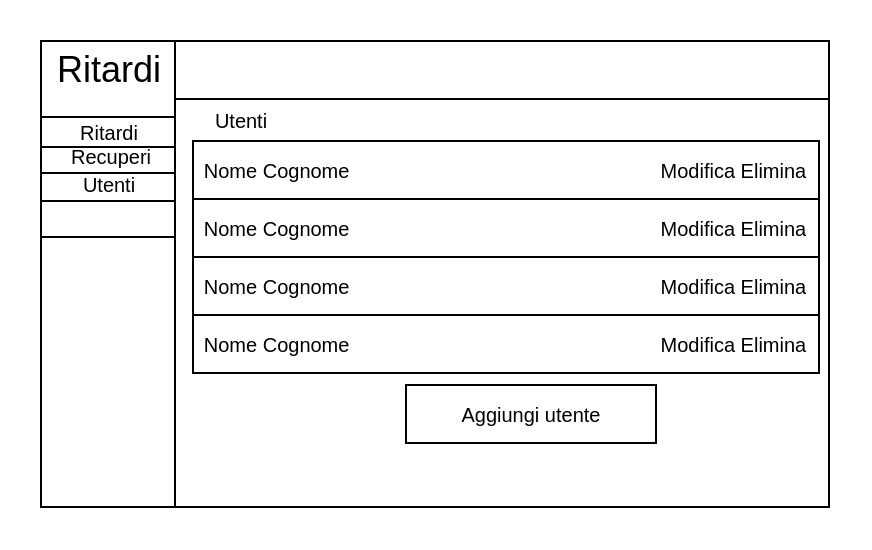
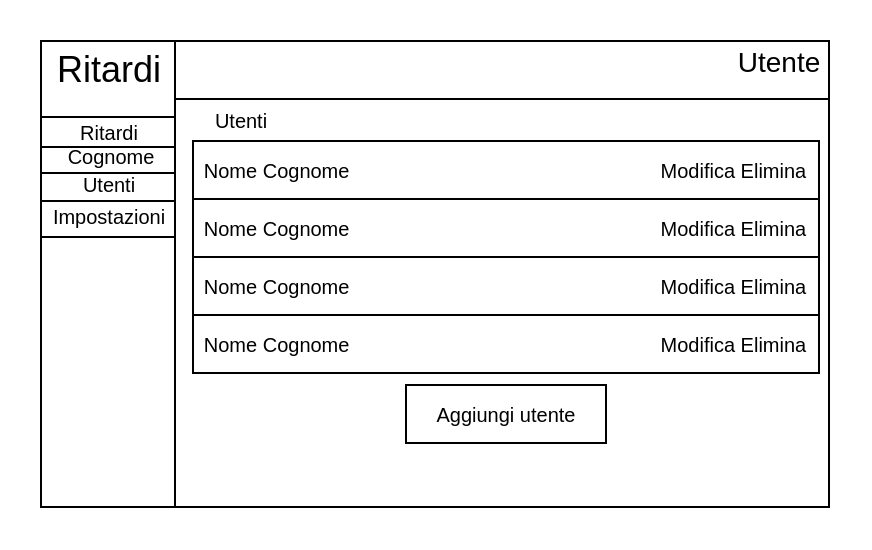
  <mxCell id="0" />
  <mxCell id="1" parent="0" />
  <mxCell id="2" value="" style="rounded=0;whiteSpace=wrap;html=1;fontSize=10;" vertex="1" parent="1"><mxGeometry x="21" y="58" width="66" height="16" as="geometry" /></mxCell>
  <mxCell id="3" value="" style="rounded=0;whiteSpace=wrap;html=1;" vertex="1" parent="1"><mxGeometry x="20" y="20" width="394" height="233" as="geometry" /></mxCell>
  <mxCell id="4" value="" style="rounded=0;whiteSpace=wrap;html=1;fontSize=18;" vertex="1" parent="1"><mxGeometry x="20" y="20" width="67" height="233" as="geometry" /></mxCell>
  <mxCell id="5" value="Ritardi" style="text;html=1;align=center;verticalAlign=middle;resizable=0;points=[];autosize=1;fontSize=18;" vertex="1" parent="1"><mxGeometry x="22.5" y="22" width="62" height="26" as="geometry" /></mxCell>
  <mxCell id="6" value="" style="rounded=0;whiteSpace=wrap;html=1;fontSize=18;" vertex="1" parent="1"><mxGeometry x="87" y="20" width="327" height="29" as="geometry" /></mxCell>
+ <mxCell id="7" value="Utente" style="text;html=1;align=center;verticalAlign=middle;resizable=0;points=[];autosize=1;fontSize=14;" vertex="1" parent="1"><mxGeometry x="363" y="20" width="51" height="21" as="geometry" /></mxCell>
  <mxCell id="8" value="" style="rounded=0;whiteSpace=wrap;html=1;fontSize=10;" vertex="1" parent="1"><mxGeometry x="20" y="58" width="67" height="15" as="geometry" /></mxCell>
  <mxCell id="9" value="Ritardi" style="text;html=1;align=center;verticalAlign=middle;resizable=0;points=[];autosize=1;fontSize=10;" vertex="1" parent="1"><mxGeometry x="34.5" y="58" width="39" height="16" as="geometry" /></mxCell>
  <mxCell id="10" value="" style="rounded=0;whiteSpace=wrap;html=1;fontSize=10;" vertex="1" parent="1"><mxGeometry x="20" y="73" width="67" height="13" as="geometry" /></mxCell>
- <mxCell id="11" value="Recuperi" style="text;html=1;align=center;verticalAlign=middle;resizable=0;points=[];autosize=1;fontSize=10;" vertex="1" parent="1"><mxGeometry x="29.5" y="70" width="50" height="16" as="geometry" /></mxCell>
+ <mxCell id="11" value="Cognome" style="text;html=1;align=center;verticalAlign=middle;resizable=0;points=[];autosize=1;fontSize=10;" vertex="1" parent="1"><mxGeometry x="29.5" y="70" width="50" height="16" as="geometry" /></mxCell>
  <mxCell id="12" value="" style="rounded=0;whiteSpace=wrap;html=1;fontSize=10;" vertex="1" parent="1"><mxGeometry x="20" y="86" width="67" height="14" as="geometry" /></mxCell>
  <mxCell id="13" value="Utenti" style="text;html=1;align=center;verticalAlign=middle;resizable=0;points=[];autosize=1;fontSize=10;" vertex="1" parent="1"><mxGeometry x="36" y="84" width="36" height="16" as="geometry" /></mxCell>
  <mxCell id="14" value="" style="rounded=0;whiteSpace=wrap;html=1;fontSize=10;" vertex="1" parent="1"><mxGeometry x="20" y="100" width="67" height="18" as="geometry" /></mxCell>
+ <mxCell id="15" value="Impostazioni" style="text;html=1;align=center;verticalAlign=middle;resizable=0;points=[];autosize=1;fontSize=10;" vertex="1" parent="1"><mxGeometry x="21" y="100" width="66" height="16" as="geometry" /></mxCell>
  <mxCell id="16" value="" style="rounded=0;whiteSpace=wrap;html=1;fontSize=10;" vertex="1" parent="1"><mxGeometry x="96" y="70" width="313" height="116" as="geometry" /></mxCell>
  <mxCell id="17" value="Nome Cognome&amp;nbsp; &amp;nbsp; &amp;nbsp; &amp;nbsp; &amp;nbsp; &amp;nbsp; &amp;nbsp; &amp;nbsp; &amp;nbsp; &amp;nbsp; &amp;nbsp; &amp;nbsp; &amp;nbsp; &amp;nbsp; &amp;nbsp; &amp;nbsp; &amp;nbsp; &amp;nbsp; &amp;nbsp; &amp;nbsp; &amp;nbsp; &amp;nbsp; &amp;nbsp; &amp;nbsp; &amp;nbsp; &amp;nbsp; &amp;nbsp; &amp;nbsp; Modifica Elimina" style="rounded=0;whiteSpace=wrap;html=1;fontSize=10;" vertex="1" parent="1"><mxGeometry x="96" y="70" width="313" height="29" as="geometry" /></mxCell>
  <mxCell id="18" value="Utenti" style="text;html=1;align=center;verticalAlign=middle;resizable=0;points=[];autosize=1;fontSize=10;" vertex="1" parent="1"><mxGeometry x="102" y="52" width="36" height="16" as="geometry" /></mxCell>
  <mxCell id="19" value="Nome Cognome&amp;nbsp; &amp;nbsp; &amp;nbsp; &amp;nbsp; &amp;nbsp; &amp;nbsp; &amp;nbsp; &amp;nbsp; &amp;nbsp; &amp;nbsp; &amp;nbsp; &amp;nbsp; &amp;nbsp; &amp;nbsp; &amp;nbsp; &amp;nbsp; &amp;nbsp; &amp;nbsp; &amp;nbsp; &amp;nbsp; &amp;nbsp; &amp;nbsp; &amp;nbsp; &amp;nbsp; &amp;nbsp; &amp;nbsp; &amp;nbsp; &amp;nbsp; Modifica Elimina" style="rounded=0;whiteSpace=wrap;html=1;fontSize=10;" vertex="1" parent="1"><mxGeometry x="96" y="99" width="313" height="29" as="geometry" /></mxCell>
  <mxCell id="20" value="Nome Cognome&amp;nbsp; &amp;nbsp; &amp;nbsp; &amp;nbsp; &amp;nbsp; &amp;nbsp; &amp;nbsp; &amp;nbsp; &amp;nbsp; &amp;nbsp; &amp;nbsp; &amp;nbsp; &amp;nbsp; &amp;nbsp; &amp;nbsp; &amp;nbsp; &amp;nbsp; &amp;nbsp; &amp;nbsp; &amp;nbsp; &amp;nbsp; &amp;nbsp; &amp;nbsp; &amp;nbsp; &amp;nbsp; &amp;nbsp; &amp;nbsp; &amp;nbsp; Modifica Elimina" style="rounded=0;whiteSpace=wrap;html=1;fontSize=10;" vertex="1" parent="1"><mxGeometry x="96" y="128" width="313" height="29" as="geometry" /></mxCell>
  <mxCell id="21" value="Nome Cognome&amp;nbsp; &amp;nbsp; &amp;nbsp; &amp;nbsp; &amp;nbsp; &amp;nbsp; &amp;nbsp; &amp;nbsp; &amp;nbsp; &amp;nbsp; &amp;nbsp; &amp;nbsp; &amp;nbsp; &amp;nbsp; &amp;nbsp; &amp;nbsp; &amp;nbsp; &amp;nbsp; &amp;nbsp; &amp;nbsp; &amp;nbsp; &amp;nbsp; &amp;nbsp; &amp;nbsp; &amp;nbsp; &amp;nbsp; &amp;nbsp; &amp;nbsp; Modifica Elimina" style="rounded=0;whiteSpace=wrap;html=1;fontSize=10;" vertex="1" parent="1"><mxGeometry x="96" y="157" width="313" height="29" as="geometry" /></mxCell>
- <mxCell id="22" value="Aggiungi utente" style="rounded=0;whiteSpace=wrap;html=1;fontSize=10;" vertex="1" parent="1"><mxGeometry x="202.5" y="192" width="125" height="29" as="geometry" /></mxCell>
+ <mxCell id="22" value="Aggiungi utente" style="rounded=0;whiteSpace=wrap;html=1;fontSize=10;" vertex="1" parent="1"><mxGeometry x="202.5" y="192" width="100" height="29" as="geometry" /></mxCell>
